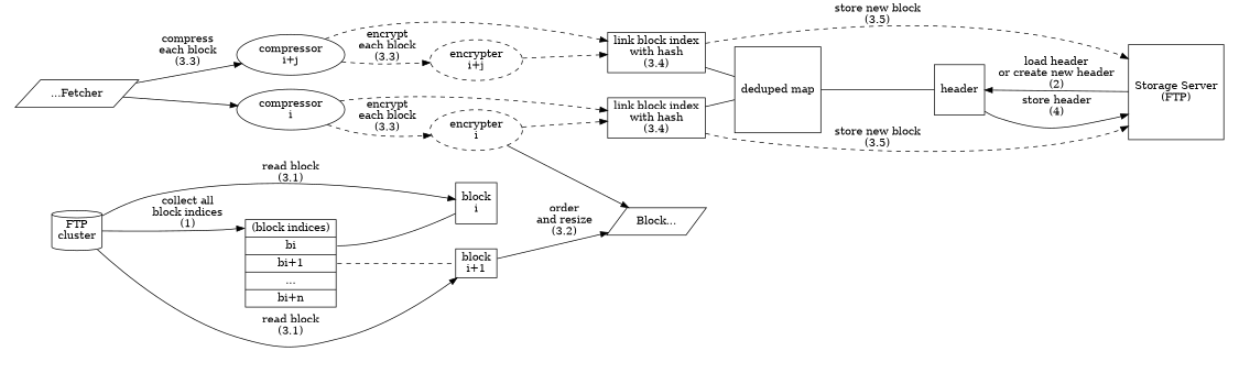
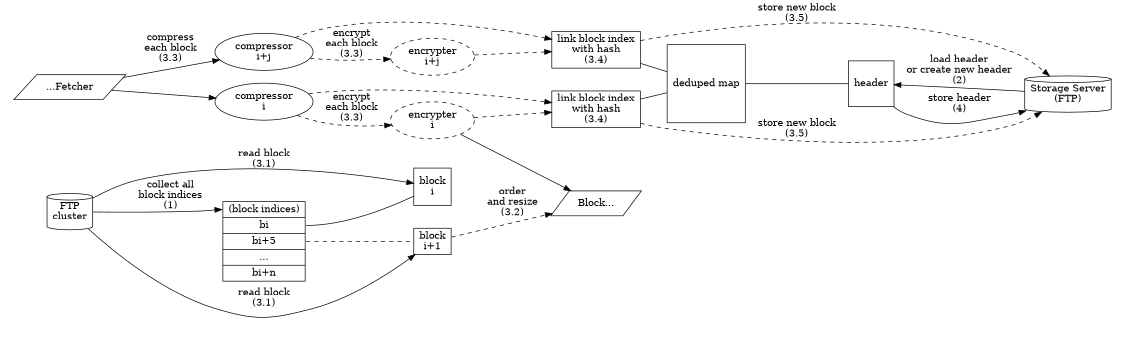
  digraph {
    rankdir=LR
    n1 [label="...Fetcher" shape=parallelogram]
    n2 [label="compressor\ni"]
    n3 [label="compressor\ni+j"]
    n4 [label="encrypter\ni" style=dashed]
    n5 [label="link block index\nwith hash\n(3.4)" shape=rectangle]
    n6 [label="encrypter\ni+j" style=dashed]
    n7 [label="link block index\nwith hash\n(3.4)" shape=rectangle]
    n8 [label="deduped map" shape=square]
-   n9 [label="Storage Server\n(FTP)" shape=square]
+   n9 [label="Storage Server\n(FTP)" shape=cylinder]
    n10 [label=header shape=square]
    n11 [label="FTP\ncluster" shape=cylinder]
-   n12 [label="<t> (block indices) | <1> bi | <2> bi+1 | <3> ... | <4> bi+n" shape=record]
+   n12 [label="<t> (block indices) | <1> bi | <2> bi+5 | <3> ... | <4> bi+n" shape=record]
    n13 [label="block\ni" shape=square]
    n14 [label="block\ni+1" shape=rectangle]
    n15 [label="Block..." shape=parallelogram]
    subgraph cluster_1 {
      style=invis
      n1
      n2
      n3
      n4
      n5
      n6
      n7
      n8
      n9
      n10
    }
    subgraph cluster_2 {
      style=invis
      n11
      n12
      n13
      n14
      n15
    }
    n1 -> n2
    n1 -> n3 [label="compress\neach block\n(3.3)"]
    n2 -> n4 [label="encrypt\neach block\n(3.3)" style=dashed]
    n2 -> n5 [style=dashed]
    n3 -> n6 [label="encrypt\neach block\n(3.3)" style=dashed]
    n3 -> n7 [style=dashed]
    n4 -> n5 [style=dashed]
    n4 -> n15
    n5 -> n8 [dir=none]
    n5 -> n9 [label="store new block\n(3.5)" style=dashed]
    n6 -> n7 [style=dashed]
    n7 -> n8 [dir=none]
    n7 -> n9 [label="store new block\n(3.5)" style=dashed]
    n8 -> n10 [dir=none]
    n9 -> n10 [label="load header\nor create new header\n(2)"]
    n10 -> n9 [label="store header\n(4)"]
    n11 -> n12 [headport=t label="collect all\nblock indices\n(1)"]
    n11 -> n13 [label="read block\n(3.1)"]
    n11 -> n14 [label="read block\n(3.1)"]
    n12 -> n13 [dir=none tailport=1]
    n12 -> n14 [dir=none style=dashed tailport=2]
-   n14 -> n15 [label="order\nand resize\n(3.2)"]
+   n14 -> n15 [label="order\nand resize\n(3.2)" style=dashed]
  }
